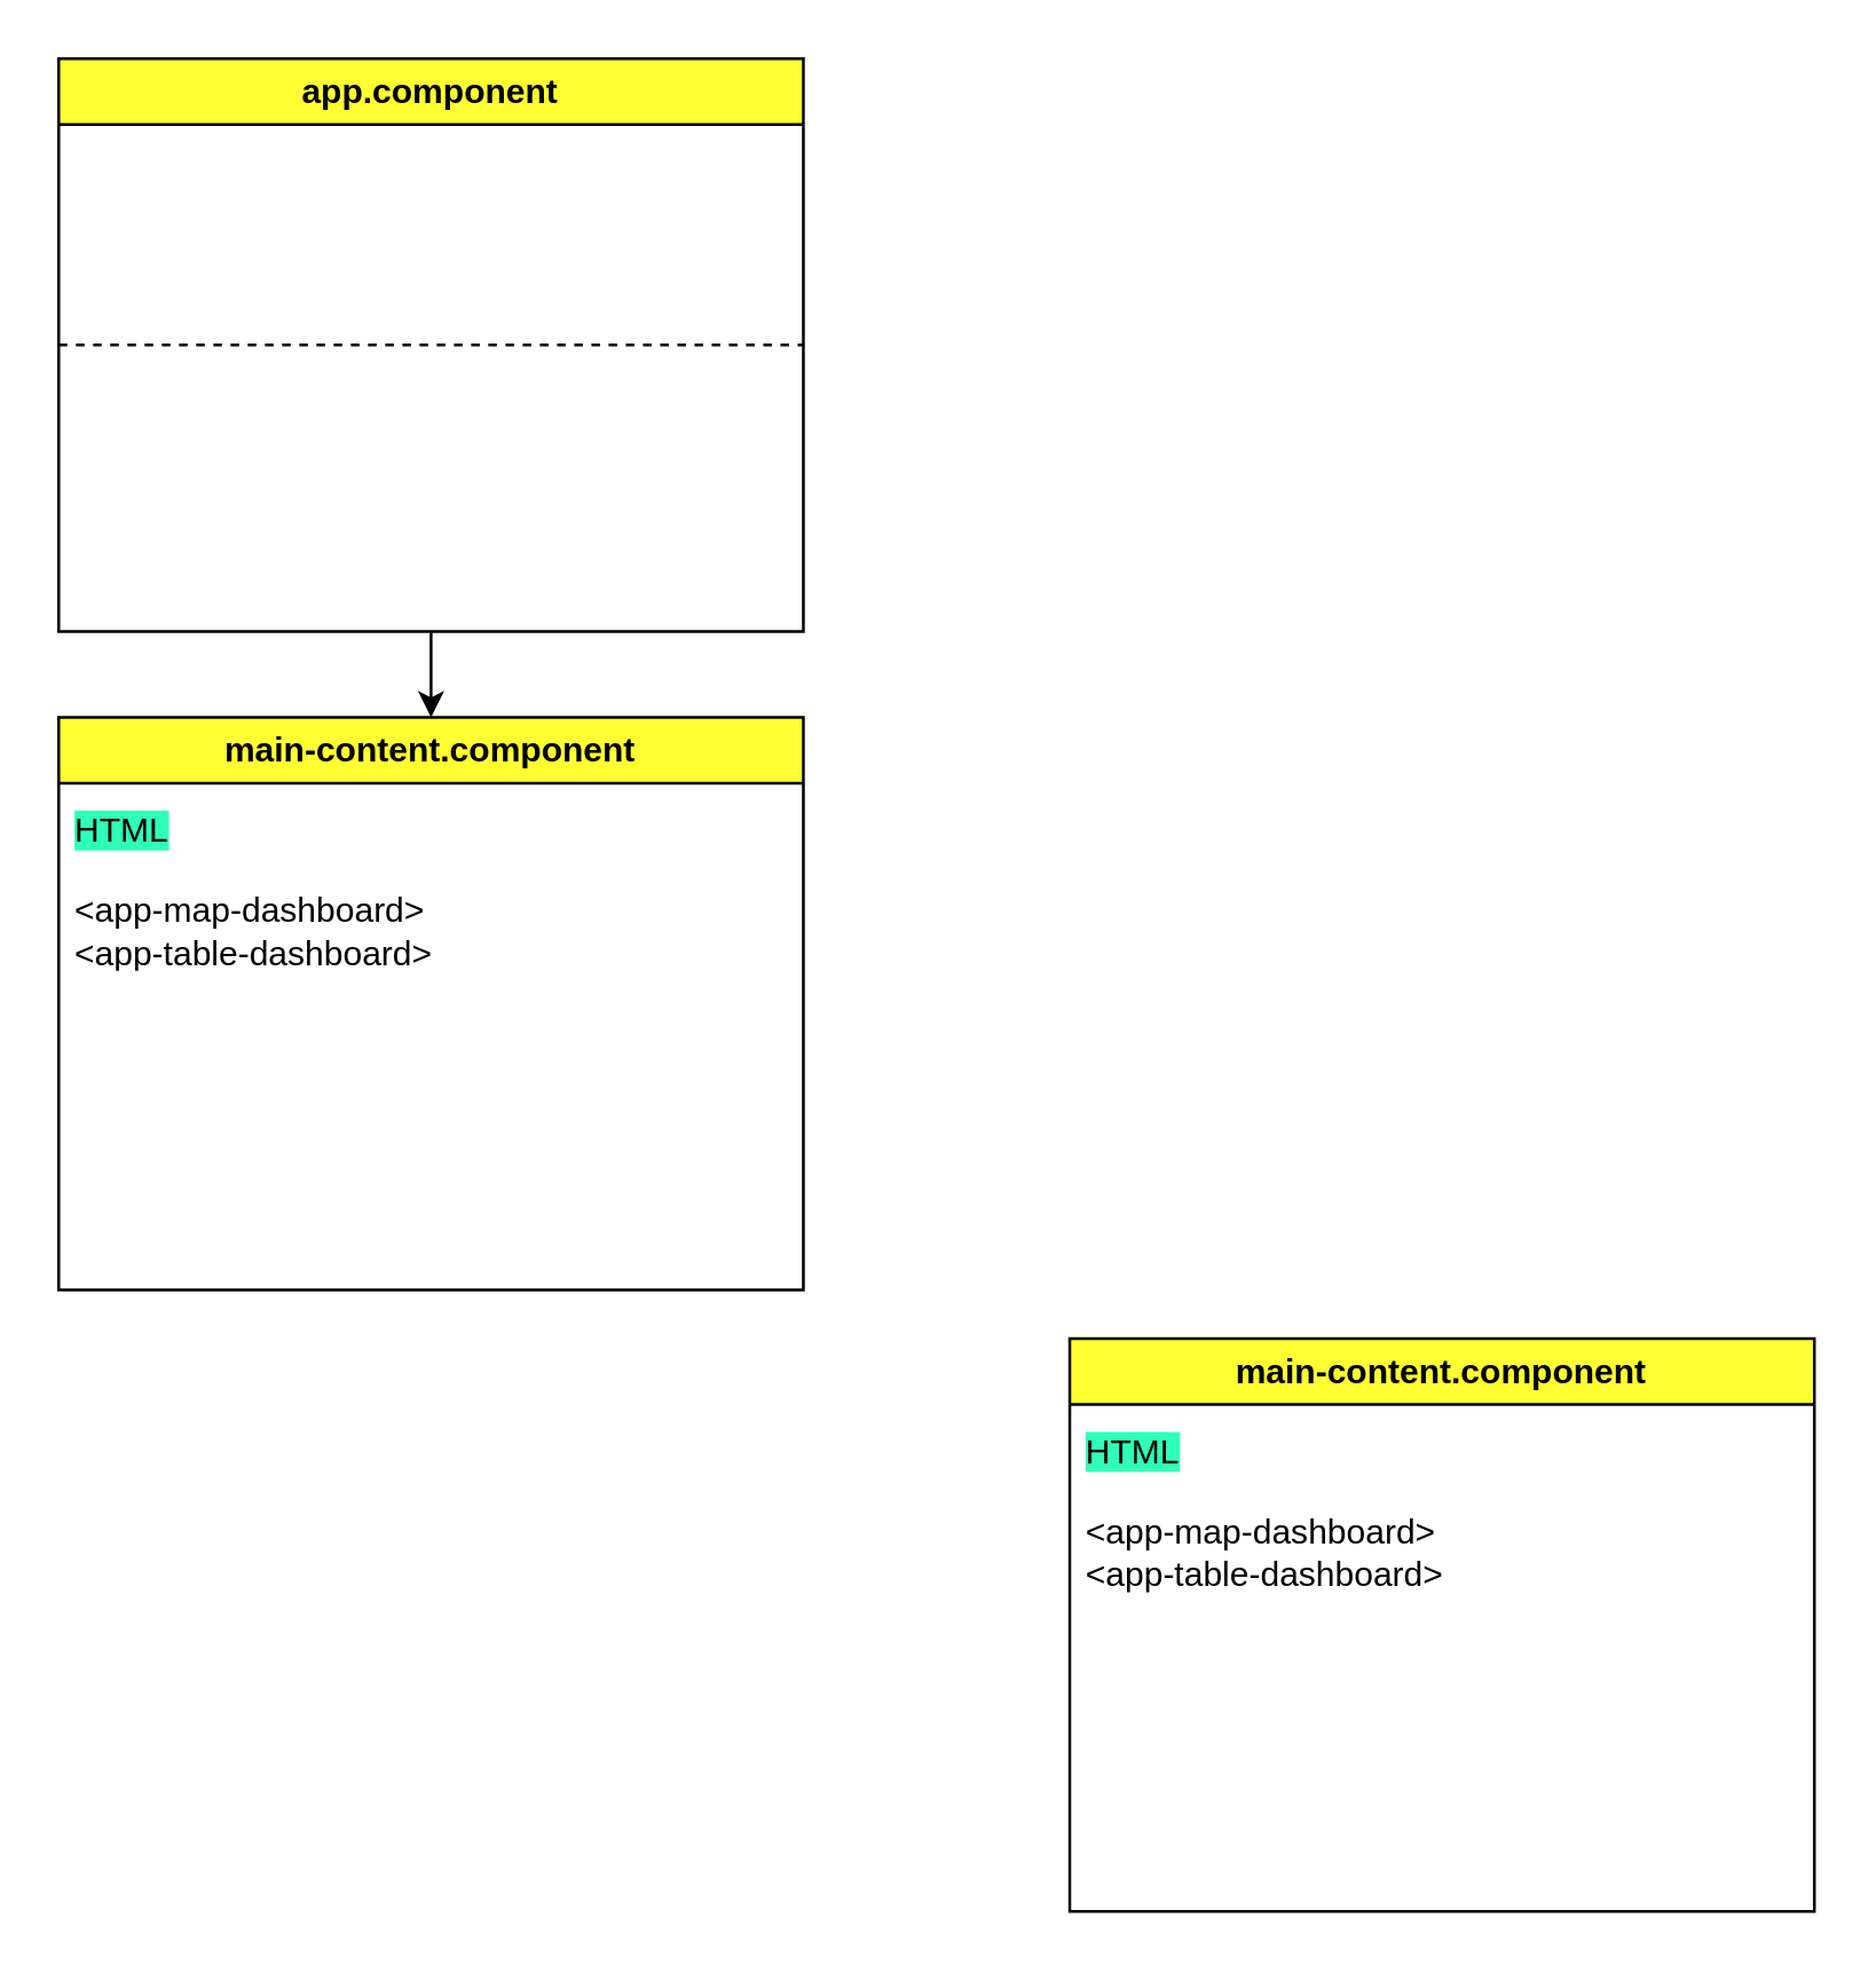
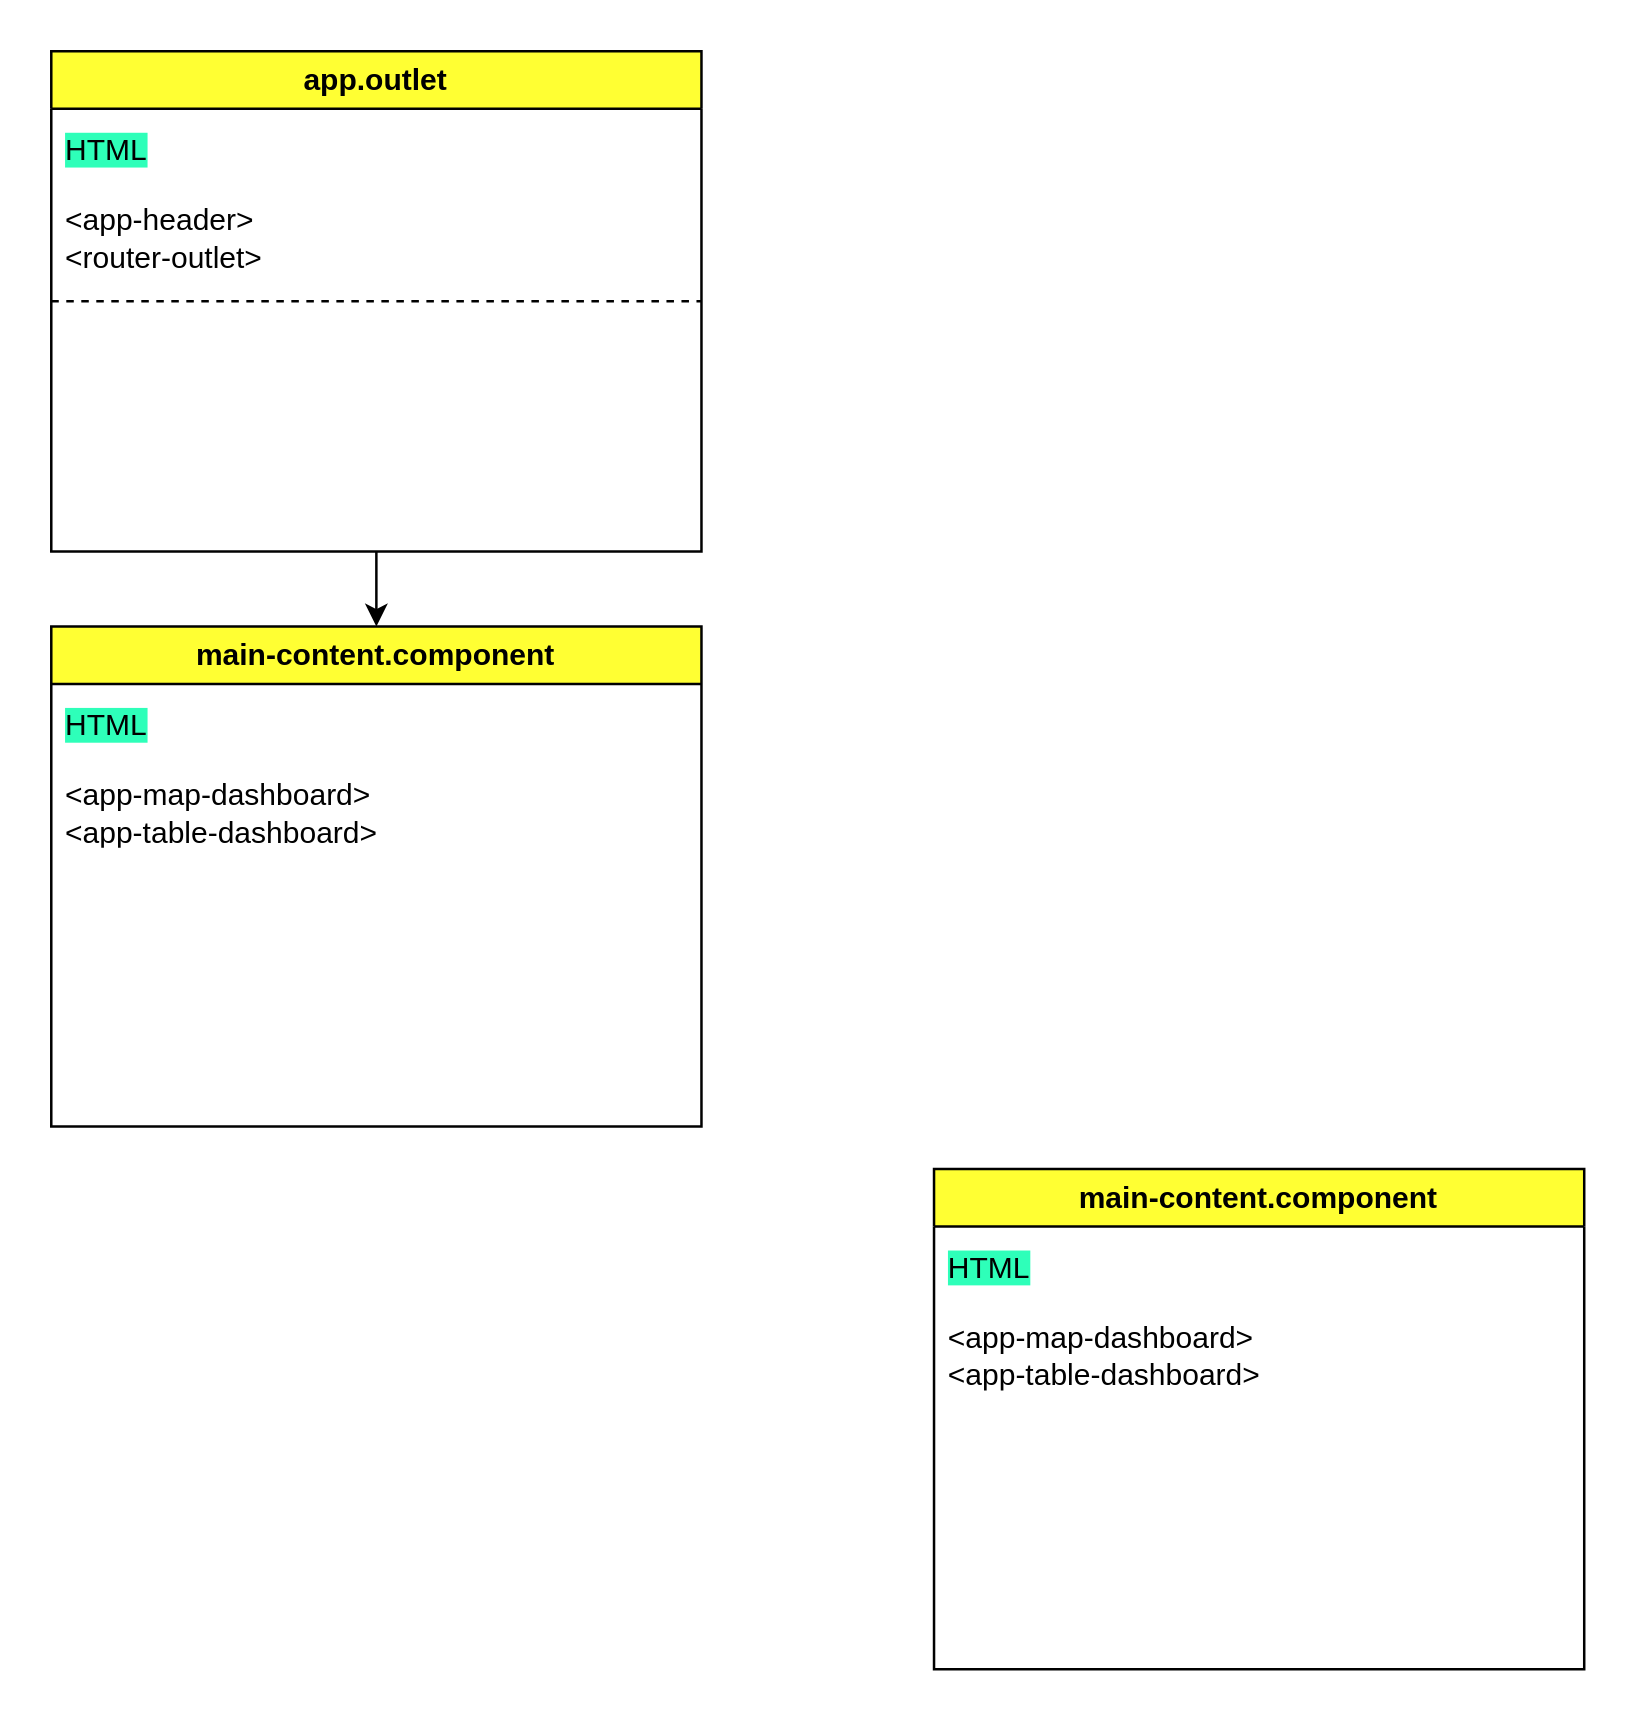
  <mxCell id="0" />
  <mxCell id="1" parent="0" />
  <mxCell id="2" value="" style="edgeStyle=none;rounded=0;orthogonalLoop=1;jettySize=auto;html=1;entryX=0.5;entryY=0;entryDx=0;entryDy=0;" edge="1" parent="1" source="3" target="6"><mxGeometry relative="1" as="geometry" /></mxCell>
- <mxCell id="3" value="app.component" style="swimlane;whiteSpace=wrap;html=1;fillColor=#FFFF33;" vertex="1" parent="1"><mxGeometry x="20" y="20" width="260" height="200" as="geometry"><mxRectangle x="20" y="40" width="120" height="30" as="alternateBounds" /></mxGeometry></mxCell>
+ <mxCell id="3" value="app.outlet" style="swimlane;whiteSpace=wrap;html=1;fillColor=#FFFF33;" vertex="1" parent="1"><mxGeometry x="20" y="20" width="260" height="200" as="geometry"><mxRectangle x="20" y="40" width="120" height="30" as="alternateBounds" /></mxGeometry></mxCell>
+ <mxCell id="4" value="&lt;span style=&quot;background-color: rgb(46, 255, 185);&quot;&gt;HTML&lt;/span&gt;&lt;div&gt;&lt;br&gt;&lt;/div&gt;&lt;div&gt;&amp;lt;app-header&amp;gt;&lt;/div&gt;&lt;div&gt;&amp;lt;router-outlet&amp;gt;&lt;/div&gt;" style="text;strokeColor=none;fillColor=none;align=left;verticalAlign=middle;spacingLeft=4;spacingRight=4;overflow=hidden;points=[[0,0.5],[1,0.5]];portConstraint=eastwest;rotatable=0;whiteSpace=wrap;html=1;" vertex="1" parent="3"><mxGeometry y="30" width="260" height="60" as="geometry" /></mxCell>
  <mxCell id="5" value="" style="endArrow=none;dashed=1;html=1;rounded=0;entryX=1;entryY=0.5;entryDx=0;entryDy=0;exitX=0;exitY=0.5;exitDx=0;exitDy=0;" edge="1" parent="1" source="3" target="3"><mxGeometry width="50" height="50" relative="1" as="geometry"><mxPoint x="50" y="180" as="sourcePoint" /><mxPoint x="100" y="130" as="targetPoint" /></mxGeometry></mxCell>
  <mxCell id="6" value="main-content.component" style="swimlane;whiteSpace=wrap;html=1;fillColor=#FFFF33;startSize=23;" vertex="1" parent="1"><mxGeometry x="20" y="250" width="260" height="200" as="geometry"><mxRectangle x="20" y="40" width="120" height="30" as="alternateBounds" /></mxGeometry></mxCell>
  <mxCell id="7" value="&lt;span style=&quot;background-color: rgb(46, 255, 185);&quot;&gt;HTML&lt;/span&gt;&lt;div&gt;&lt;br&gt;&lt;/div&gt;&lt;div&gt;&amp;lt;app-map-dashboard&amp;gt;&lt;/div&gt;&lt;div&gt;&amp;lt;app-table-dashboard&amp;gt;&lt;/div&gt;" style="text;strokeColor=none;fillColor=none;align=left;verticalAlign=middle;spacingLeft=4;spacingRight=4;overflow=hidden;points=[[0,0.5],[1,0.5]];portConstraint=eastwest;rotatable=0;whiteSpace=wrap;html=1;" vertex="1" parent="6"><mxGeometry y="30" width="260" height="60" as="geometry" /></mxCell>
  <mxCell id="8" value="main-content.component" style="swimlane;whiteSpace=wrap;html=1;fillColor=#FFFF33;startSize=23;" vertex="1" parent="1"><mxGeometry x="373" y="467" width="260" height="200" as="geometry"><mxRectangle x="20" y="40" width="120" height="30" as="alternateBounds" /></mxGeometry></mxCell>
  <mxCell id="9" value="&lt;span style=&quot;background-color: rgb(46, 255, 185);&quot;&gt;HTML&lt;/span&gt;&lt;div&gt;&lt;br&gt;&lt;/div&gt;&lt;div&gt;&amp;lt;app-map-dashboard&amp;gt;&lt;/div&gt;&lt;div&gt;&amp;lt;app-table-dashboard&amp;gt;&lt;/div&gt;" style="text;strokeColor=none;fillColor=none;align=left;verticalAlign=middle;spacingLeft=4;spacingRight=4;overflow=hidden;points=[[0,0.5],[1,0.5]];portConstraint=eastwest;rotatable=0;whiteSpace=wrap;html=1;" vertex="1" parent="8"><mxGeometry y="30" width="260" height="60" as="geometry" /></mxCell>
